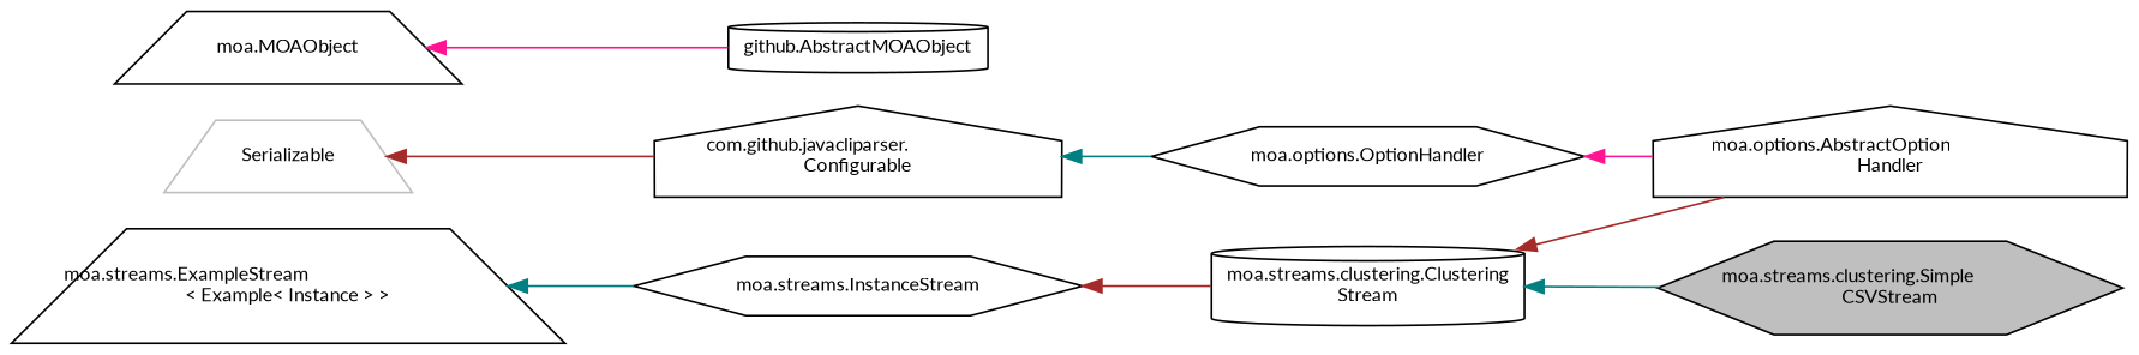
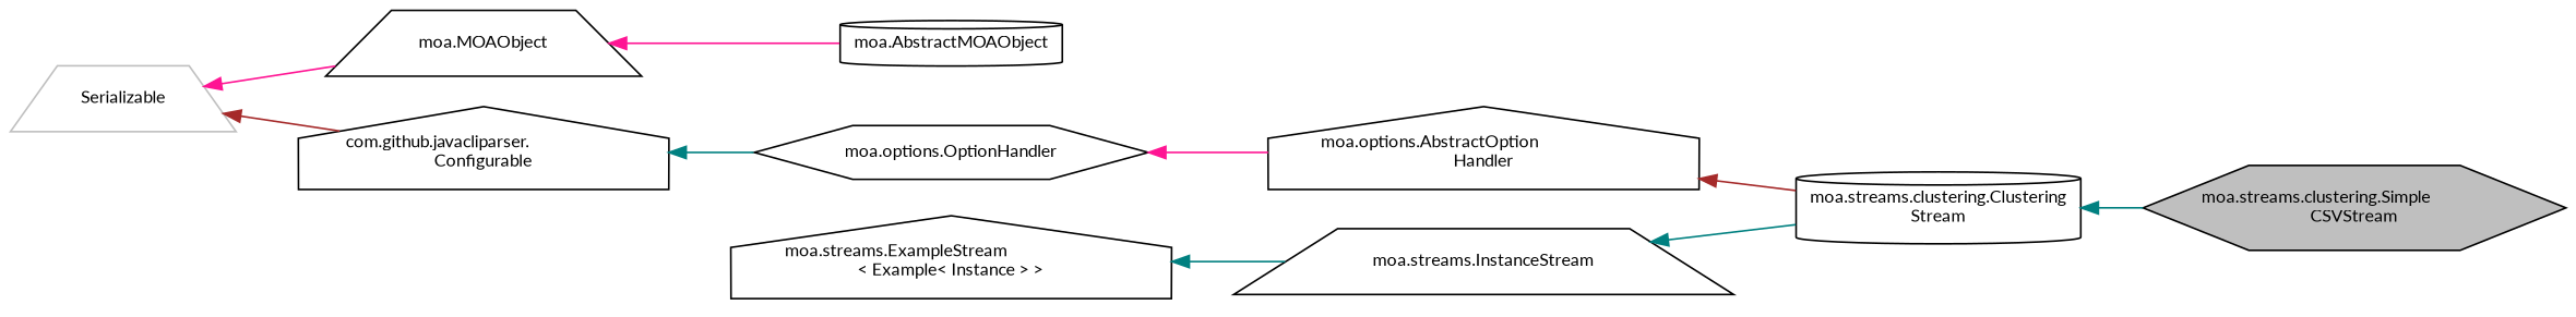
  digraph {
    fontname=Lato
    rankdir=LR
    node [color=black fillcolor=white fontname=Lato fontsize=10 shape=trapezium style=filled]
    edge [color=teal dir=back fontname=Lato fontsize=10 labelfontname=Helvetica labelfontsize=10 style=solid]
    n1 [fillcolor=grey75 fontcolor=black height=0.2 label="moa.streams.clustering.Simple\lCSVStream" shape=hexagon width=0.4]
    n2 [height=0.2 label="moa.streams.clustering.Clustering\lStream" shape=cylinder width=0.4]
    n3 [height=0.2 label="moa.options.AbstractOption\lHandler" shape=house width=0.4]
-   n4 [height=0.2 label="github.AbstractMOAObject" shape=cylinder width=0.4]
+   n4 [height=0.2 label="moa.AbstractMOAObject" shape=cylinder width=0.4]
    n5 [height=0.2 label="moa.MOAObject" width=0.4]
    n6 [height=0.2 label="moa.options.OptionHandler" shape=hexagon width=0.4]
    n7 [color=grey75 height=0.2 label=Serializable width=0.4]
    n8 [height=0.2 label="com.github.javacliparser.\lConfigurable" shape=house width=0.4]
-   n9 [height=0.2 label="moa.streams.InstanceStream" shape=hexagon width=0.4]
-   n10 [height=0.2 label="moa.streams.ExampleStream\l\< Example\< Instance \> \>" width=0.4]
+   n9 [height=0.2 label="moa.streams.InstanceStream" width=0.4]
+   n10 [height=0.2 label="moa.streams.ExampleStream\l\< Example\< Instance \> \>" shape=house width=0.4]
    n2 -> n1
-   n2 -> n3 [color=brown]
+   n3 -> n2 [color=brown]
    n5 -> n4 [color=deeppink]
    n6 -> n3 [color=deeppink]
+   n7 -> n5 [color=deeppink]
    n7 -> n8 [color=brown]
    n8 -> n6
-   n9 -> n2 [color=brown]
+   n9 -> n2
    n10 -> n9
  }
